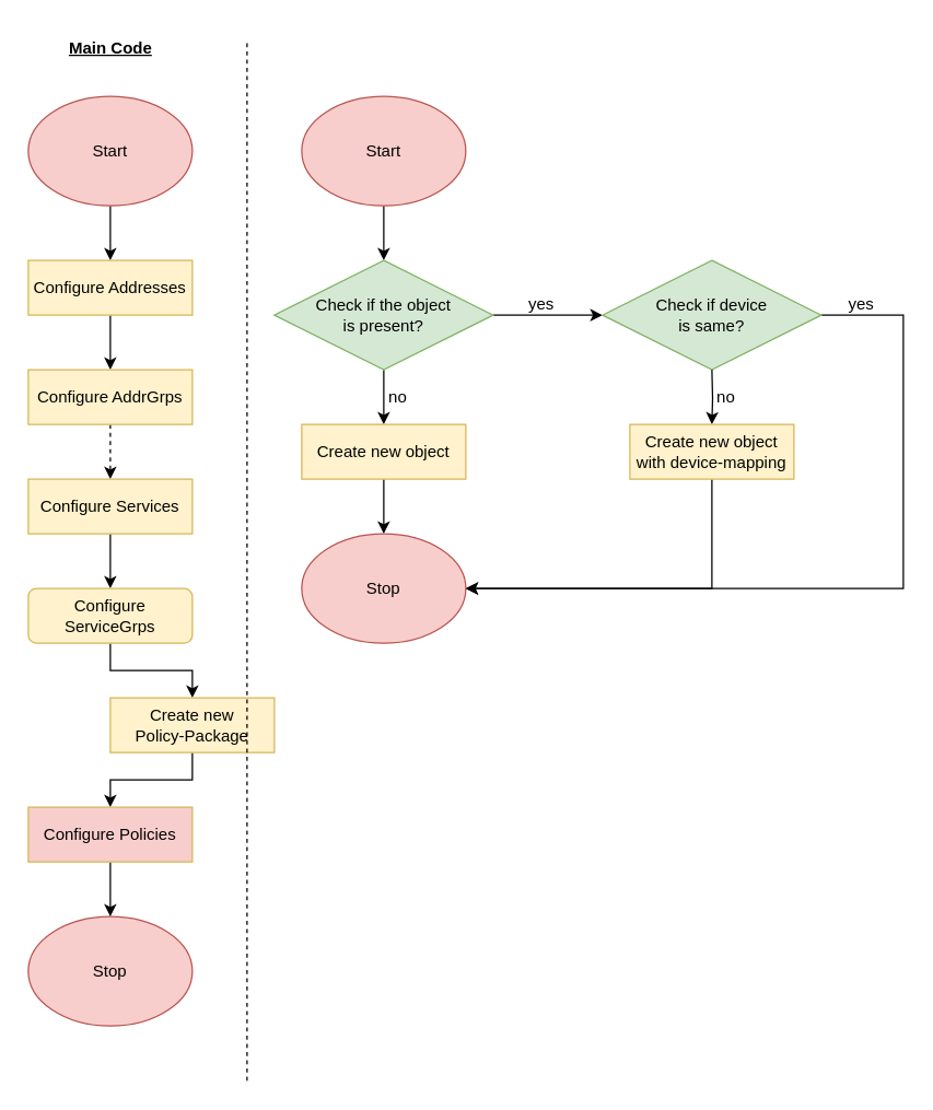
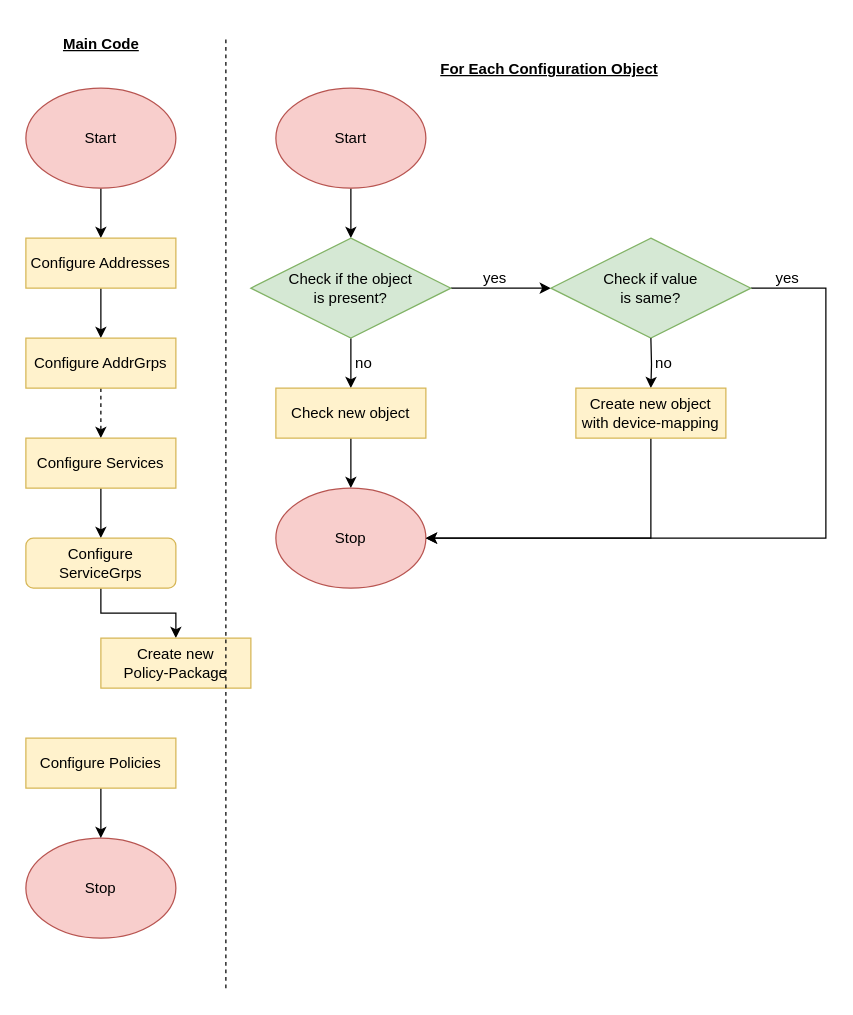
  <mxCell id="0" />
  <mxCell id="1" parent="0" />
  <mxCell id="2" value="" style="edgeStyle=orthogonalEdgeStyle;rounded=0;orthogonalLoop=1;jettySize=auto;html=1;" edge="1" parent="1" source="3" target="5"><mxGeometry relative="1" as="geometry" /></mxCell>
  <mxCell id="3" value="Start" style="ellipse;whiteSpace=wrap;html=1;fillColor=#f8cecc;strokeColor=#b85450;" vertex="1" parent="1"><mxGeometry x="20" y="70" width="120" height="80" as="geometry" /></mxCell>
  <mxCell id="4" value="" style="edgeStyle=orthogonalEdgeStyle;rounded=0;orthogonalLoop=1;jettySize=auto;html=1;" edge="1" parent="1" source="5" target="7"><mxGeometry relative="1" as="geometry" /></mxCell>
  <mxCell id="5" value="Configure Addresses" style="whiteSpace=wrap;html=1;fillColor=#fff2cc;strokeColor=#d6b656;" vertex="1" parent="1"><mxGeometry x="20" y="190" width="120" height="40" as="geometry" /></mxCell>
  <mxCell id="6" value="" style="edgeStyle=orthogonalEdgeStyle;rounded=0;orthogonalLoop=1;jettySize=auto;html=1;dashed=1;" edge="1" parent="1" source="7" target="9"><mxGeometry relative="1" as="geometry" /></mxCell>
  <mxCell id="7" value="Configure AddrGrps" style="whiteSpace=wrap;html=1;fillColor=#fff2cc;strokeColor=#d6b656;" vertex="1" parent="1"><mxGeometry x="20" y="270" width="120" height="40" as="geometry" /></mxCell>
  <mxCell id="8" value="" style="edgeStyle=orthogonalEdgeStyle;rounded=0;orthogonalLoop=1;jettySize=auto;html=1;" edge="1" parent="1" source="9" target="11"><mxGeometry relative="1" as="geometry" /></mxCell>
  <mxCell id="9" value="Configure Services" style="whiteSpace=wrap;html=1;fillColor=#fff2cc;strokeColor=#d6b656;" vertex="1" parent="1"><mxGeometry x="20" y="350" width="120" height="40" as="geometry" /></mxCell>
  <mxCell id="10" value="" style="edgeStyle=orthogonalEdgeStyle;rounded=0;orthogonalLoop=1;jettySize=auto;html=1;" edge="1" parent="1" source="11" target="13"><mxGeometry relative="1" as="geometry" /></mxCell>
  <mxCell id="11" value="Configure ServiceGrps" style="whiteSpace=wrap;html=1;fillColor=#fff2cc;strokeColor=#d6b656;rounded=1;" vertex="1" parent="1"><mxGeometry x="20" y="430" width="120" height="40" as="geometry" /></mxCell>
- <mxCell id="12" value="" style="edgeStyle=orthogonalEdgeStyle;rounded=0;orthogonalLoop=1;jettySize=auto;html=1;" edge="1" parent="1" source="13" target="36"><mxGeometry relative="1" as="geometry" /></mxCell>
  <mxCell id="13" value="Create new&lt;br&gt;Policy-Package" style="whiteSpace=wrap;html=1;fillColor=#fff2cc;strokeColor=#d6b656;" vertex="1" parent="1"><mxGeometry x="80" y="510" width="120" height="40" as="geometry" /></mxCell>
  <mxCell id="14" value="Stop" style="ellipse;whiteSpace=wrap;html=1;fillColor=#f8cecc;strokeColor=#b85450;" vertex="1" parent="1"><mxGeometry x="20" y="670" width="120" height="80" as="geometry" /></mxCell>
+ <mxCell id="15" value="&lt;b&gt;&lt;u&gt;For Each Configuration Object&lt;/u&gt;&lt;/b&gt;" style="text;html=1;align=left;verticalAlign=middle;resizable=0;points=[];autosize=1;strokeColor=none;fillColor=none;" vertex="1" parent="1"><mxGeometry x="350" y="40" width="200" height="30" as="geometry" /></mxCell>
  <mxCell id="16" value="Main Code" style="text;html=1;align=center;verticalAlign=middle;resizable=0;points=[];autosize=1;strokeColor=none;fillColor=none;fontStyle=5" vertex="1" parent="1"><mxGeometry x="40" y="20" width="80" height="30" as="geometry" /></mxCell>
  <mxCell id="17" value="" style="endArrow=none;dashed=1;html=1;rounded=0;" edge="1" parent="1"><mxGeometry width="50" height="50" relative="1" as="geometry"><mxPoint x="180" y="790" as="sourcePoint" /><mxPoint x="180" as="targetPoint" y="30" /></mxGeometry></mxCell>
  <mxCell id="18" value="" style="edgeStyle=orthogonalEdgeStyle;rounded=0;orthogonalLoop=1;jettySize=auto;html=1;" edge="1" parent="1" source="19" target="22"><mxGeometry relative="1" as="geometry" /></mxCell>
  <mxCell id="19" value="Start" style="ellipse;whiteSpace=wrap;html=1;fillColor=#f8cecc;strokeColor=#b85450;" vertex="1" parent="1"><mxGeometry x="220" y="70" width="120" height="80" as="geometry" /></mxCell>
  <mxCell id="20" value="" style="edgeStyle=orthogonalEdgeStyle;rounded=0;orthogonalLoop=1;jettySize=auto;html=1;" edge="1" parent="1" source="22" target="24"><mxGeometry relative="1" as="geometry" /></mxCell>
  <mxCell id="21" value="" style="edgeStyle=orthogonalEdgeStyle;rounded=0;orthogonalLoop=1;jettySize=auto;html=1;" edge="1" parent="1" source="22" target="28"><mxGeometry relative="1" as="geometry" /></mxCell>
  <mxCell id="22" value="Check if the object &lt;br&gt;is present?" style="rhombus;whiteSpace=wrap;html=1;fillColor=#d5e8d4;strokeColor=#82b366;" vertex="1" parent="1"><mxGeometry x="200" y="190" width="160" height="80" as="geometry" /></mxCell>
  <mxCell id="23" value="" style="edgeStyle=orthogonalEdgeStyle;rounded=0;orthogonalLoop=1;jettySize=auto;html=1;" edge="1" parent="1" source="24" target="26"><mxGeometry relative="1" as="geometry" /></mxCell>
- <mxCell id="24" value="Create new object" style="whiteSpace=wrap;html=1;fillColor=#fff2cc;strokeColor=#d6b656;" vertex="1" parent="1"><mxGeometry x="220" y="310" width="120" height="40" as="geometry" /></mxCell>
+ <mxCell id="24" value="Check new object" style="whiteSpace=wrap;html=1;fillColor=#fff2cc;strokeColor=#d6b656;" vertex="1" parent="1"><mxGeometry x="220" y="310" width="120" height="40" as="geometry" /></mxCell>
  <mxCell id="25" value="no" style="text;html=1;align=center;verticalAlign=middle;resizable=0;points=[];autosize=1;strokeColor=none;fillColor=none;" vertex="1" parent="1"><mxGeometry x="270" y="275" width="40" height="30" as="geometry" /></mxCell>
  <mxCell id="26" value="Stop" style="ellipse;whiteSpace=wrap;html=1;fillColor=#f8cecc;strokeColor=#b85450;" vertex="1" parent="1"><mxGeometry x="220" y="390" width="120" height="80" as="geometry" /></mxCell>
  <mxCell id="27" style="edgeStyle=orthogonalEdgeStyle;rounded=0;orthogonalLoop=1;jettySize=auto;html=1;exitX=1;exitY=0.5;exitDx=0;exitDy=0;entryX=1;entryY=0.5;entryDx=0;entryDy=0;" edge="1" parent="1" source="28" target="26"><mxGeometry relative="1" as="geometry"><Array as="points"><mxPoint x="660" y="230" /><mxPoint x="660" y="430" /></Array></mxGeometry></mxCell>
- <mxCell id="28" value="Check if device&lt;br&gt;is same?" style="rhombus;whiteSpace=wrap;html=1;fillColor=#d5e8d4;strokeColor=#82b366;" vertex="1" parent="1"><mxGeometry x="440" y="190" width="160" height="80" as="geometry" /></mxCell>
+ <mxCell id="28" value="Check if value&lt;br&gt;is same?" style="rhombus;whiteSpace=wrap;html=1;fillColor=#d5e8d4;strokeColor=#82b366;" vertex="1" parent="1"><mxGeometry x="440" y="190" width="160" height="80" as="geometry" /></mxCell>
  <mxCell id="29" value="yes" style="text;html=1;align=center;verticalAlign=middle;resizable=0;points=[];autosize=1;strokeColor=none;fillColor=none;" vertex="1" parent="1"><mxGeometry x="375" y="207" width="40" height="30" as="geometry" /></mxCell>
  <mxCell id="30" value="" style="edgeStyle=orthogonalEdgeStyle;rounded=0;orthogonalLoop=1;jettySize=auto;html=1;" edge="1" parent="1" target="32"><mxGeometry relative="1" as="geometry"><mxPoint x="520" y="270" as="sourcePoint" /></mxGeometry></mxCell>
  <mxCell id="31" style="edgeStyle=orthogonalEdgeStyle;rounded=0;orthogonalLoop=1;jettySize=auto;html=1;exitX=0.5;exitY=1;exitDx=0;exitDy=0;entryX=1;entryY=0.5;entryDx=0;entryDy=0;" edge="1" parent="1" source="32" target="26"><mxGeometry relative="1" as="geometry" /></mxCell>
  <mxCell id="32" value="Create new object&lt;br&gt;with device-mapping" style="whiteSpace=wrap;html=1;fillColor=#fff2cc;strokeColor=#d6b656;" vertex="1" parent="1"><mxGeometry x="460" y="310" width="120" height="40" as="geometry" /></mxCell>
  <mxCell id="33" value="no" style="text;html=1;align=center;verticalAlign=middle;resizable=0;points=[];autosize=1;strokeColor=none;fillColor=none;" vertex="1" parent="1"><mxGeometry x="510" y="275" width="40" height="30" as="geometry" /></mxCell>
  <mxCell id="34" value="yes" style="text;html=1;align=center;verticalAlign=middle;resizable=0;points=[];autosize=1;strokeColor=none;fillColor=none;" vertex="1" parent="1"><mxGeometry x="609" y="207" width="40" height="30" as="geometry" /></mxCell>
  <mxCell id="35" value="" style="edgeStyle=orthogonalEdgeStyle;rounded=0;orthogonalLoop=1;jettySize=auto;html=1;" edge="1" parent="1" source="36" target="14"><mxGeometry relative="1" as="geometry" /></mxCell>
- <mxCell id="36" value="Configure Policies" style="whiteSpace=wrap;html=1;fillColor=#f8cecc;strokeColor=#d6b656;" vertex="1" parent="1"><mxGeometry x="20" y="590" width="120" height="40" as="geometry" /></mxCell>
+ <mxCell id="36" value="Configure Policies" style="whiteSpace=wrap;html=1;fillColor=#fff2cc;strokeColor=#d6b656;" vertex="1" parent="1"><mxGeometry x="20" y="590" width="120" height="40" as="geometry" /></mxCell>
